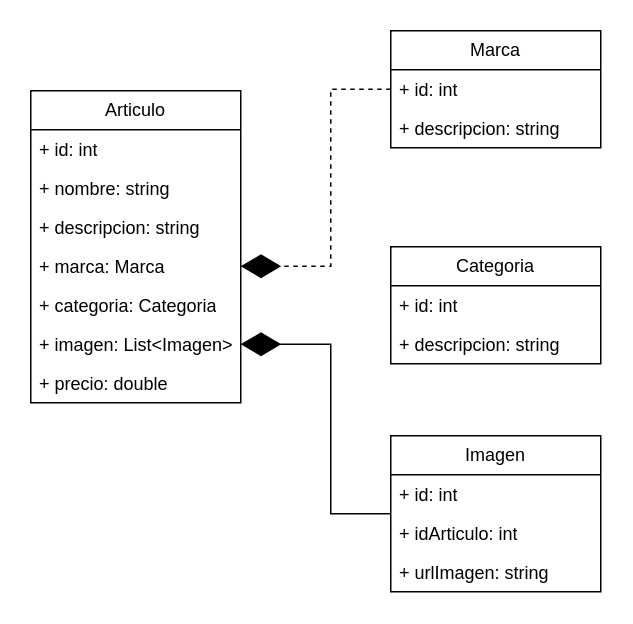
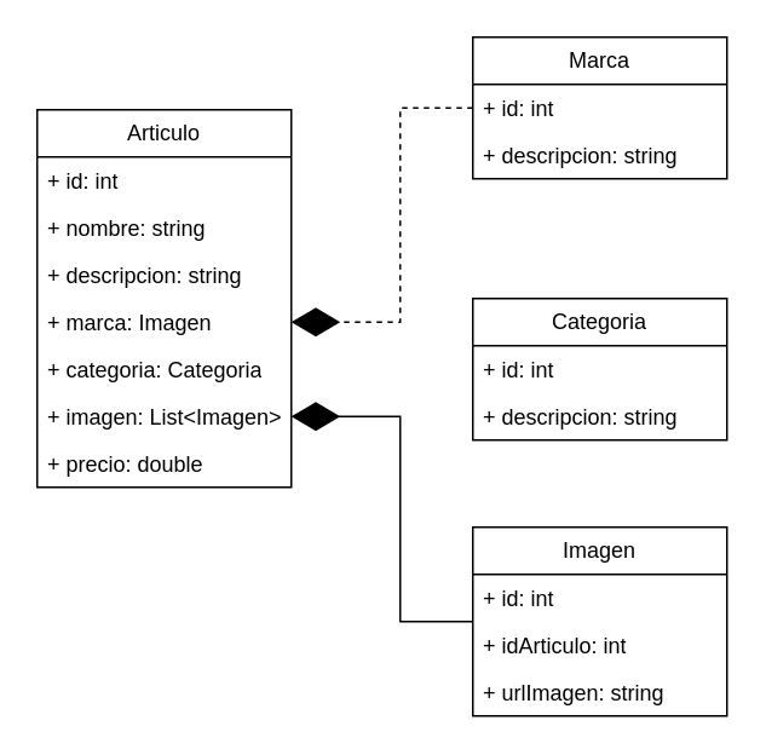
  <mxCell id="0" />
  <mxCell id="1" parent="0" />
  <mxCell id="2" value="Articulo" style="swimlane;fontStyle=0;childLayout=stackLayout;horizontal=1;startSize=26;fillColor=none;horizontalStack=0;resizeParent=1;resizeParentMax=0;resizeLast=0;collapsible=1;marginBottom=0;whiteSpace=wrap;html=1;" vertex="1" parent="1"><mxGeometry x="20" y="60" width="140" height="208" as="geometry" /></mxCell>
  <mxCell id="3" value="+ id: int" style="text;strokeColor=none;fillColor=none;align=left;verticalAlign=top;spacingLeft=4;spacingRight=4;overflow=hidden;rotatable=0;points=[[0,0.5],[1,0.5]];portConstraint=eastwest;whiteSpace=wrap;html=1;" vertex="1" parent="2"><mxGeometry y="26" width="140" height="26" as="geometry" /></mxCell>
  <mxCell id="4" value="+ nombre: string" style="text;strokeColor=none;fillColor=none;align=left;verticalAlign=top;spacingLeft=4;spacingRight=4;overflow=hidden;rotatable=0;points=[[0,0.5],[1,0.5]];portConstraint=eastwest;whiteSpace=wrap;html=1;" vertex="1" parent="2"><mxGeometry y="52" width="140" height="26" as="geometry" /></mxCell>
  <mxCell id="5" value="+ descripcion: string" style="text;strokeColor=none;fillColor=none;align=left;verticalAlign=top;spacingLeft=4;spacingRight=4;overflow=hidden;rotatable=0;points=[[0,0.5],[1,0.5]];portConstraint=eastwest;whiteSpace=wrap;html=1;" vertex="1" parent="2"><mxGeometry y="78" width="140" height="26" as="geometry" /></mxCell>
- <mxCell id="6" value="+ marca: Marca" style="text;strokeColor=none;fillColor=none;align=left;verticalAlign=top;spacingLeft=4;spacingRight=4;overflow=hidden;rotatable=0;points=[[0,0.5],[1,0.5]];portConstraint=eastwest;whiteSpace=wrap;html=1;" vertex="1" parent="2"><mxGeometry y="104" width="140" height="26" as="geometry" /></mxCell>
+ <mxCell id="6" value="+ marca: Imagen" style="text;strokeColor=none;fillColor=none;align=left;verticalAlign=top;spacingLeft=4;spacingRight=4;overflow=hidden;rotatable=0;points=[[0,0.5],[1,0.5]];portConstraint=eastwest;whiteSpace=wrap;html=1;" vertex="1" parent="2"><mxGeometry y="104" width="140" height="26" as="geometry" /></mxCell>
  <mxCell id="7" value="+ categoria: Categoria" style="text;strokeColor=none;fillColor=none;align=left;verticalAlign=top;spacingLeft=4;spacingRight=4;overflow=hidden;rotatable=0;points=[[0,0.5],[1,0.5]];portConstraint=eastwest;whiteSpace=wrap;html=1;" vertex="1" parent="2"><mxGeometry y="130" width="140" height="26" as="geometry" /></mxCell>
  <mxCell id="8" value="+ imagen: List&amp;lt;Imagen&amp;gt;" style="text;strokeColor=none;fillColor=none;align=left;verticalAlign=top;spacingLeft=4;spacingRight=4;overflow=hidden;rotatable=0;points=[[0,0.5],[1,0.5]];portConstraint=eastwest;whiteSpace=wrap;html=1;" vertex="1" parent="2"><mxGeometry y="156" width="140" height="26" as="geometry" /></mxCell>
  <mxCell id="9" value="+ precio: double" style="text;strokeColor=none;fillColor=none;align=left;verticalAlign=top;spacingLeft=4;spacingRight=4;overflow=hidden;rotatable=0;points=[[0,0.5],[1,0.5]];portConstraint=eastwest;whiteSpace=wrap;html=1;" vertex="1" parent="2"><mxGeometry y="182" width="140" height="26" as="geometry" /></mxCell>
  <mxCell id="10" value="Marca" style="swimlane;fontStyle=0;childLayout=stackLayout;horizontal=1;startSize=26;fillColor=none;horizontalStack=0;resizeParent=1;resizeParentMax=0;resizeLast=0;collapsible=1;marginBottom=0;whiteSpace=wrap;html=1;" vertex="1" parent="1"><mxGeometry x="260" y="20" width="140" height="78" as="geometry" /></mxCell>
  <mxCell id="11" value="+ id: int" style="text;strokeColor=none;fillColor=none;align=left;verticalAlign=top;spacingLeft=4;spacingRight=4;overflow=hidden;rotatable=0;points=[[0,0.5],[1,0.5]];portConstraint=eastwest;whiteSpace=wrap;html=1;" vertex="1" parent="10"><mxGeometry y="26" width="140" height="26" as="geometry" /></mxCell>
  <mxCell id="12" value="+ descripcion: string" style="text;strokeColor=none;fillColor=none;align=left;verticalAlign=top;spacingLeft=4;spacingRight=4;overflow=hidden;rotatable=0;points=[[0,0.5],[1,0.5]];portConstraint=eastwest;whiteSpace=wrap;html=1;" vertex="1" parent="10"><mxGeometry y="52" width="140" height="26" as="geometry" /></mxCell>
  <mxCell id="13" value="Categoria" style="swimlane;fontStyle=0;childLayout=stackLayout;horizontal=1;startSize=26;fillColor=none;horizontalStack=0;resizeParent=1;resizeParentMax=0;resizeLast=0;collapsible=1;marginBottom=0;whiteSpace=wrap;html=1;" vertex="1" parent="1"><mxGeometry x="260" y="164" width="140" height="78" as="geometry" /></mxCell>
  <mxCell id="14" value="+ id: int" style="text;strokeColor=none;fillColor=none;align=left;verticalAlign=top;spacingLeft=4;spacingRight=4;overflow=hidden;rotatable=0;points=[[0,0.5],[1,0.5]];portConstraint=eastwest;whiteSpace=wrap;html=1;" vertex="1" parent="13"><mxGeometry y="26" width="140" height="26" as="geometry" /></mxCell>
  <mxCell id="15" value="+ descripcion: string" style="text;strokeColor=none;fillColor=none;align=left;verticalAlign=top;spacingLeft=4;spacingRight=4;overflow=hidden;rotatable=0;points=[[0,0.5],[1,0.5]];portConstraint=eastwest;whiteSpace=wrap;html=1;" vertex="1" parent="13"><mxGeometry y="52" width="140" height="26" as="geometry" /></mxCell>
  <mxCell id="16" value="Imagen" style="swimlane;fontStyle=0;childLayout=stackLayout;horizontal=1;startSize=26;fillColor=none;horizontalStack=0;resizeParent=1;resizeParentMax=0;resizeLast=0;collapsible=1;marginBottom=0;whiteSpace=wrap;html=1;" vertex="1" parent="1"><mxGeometry x="260" y="290" width="140" height="104" as="geometry" /></mxCell>
  <mxCell id="17" value="+ id: int" style="text;strokeColor=none;fillColor=none;align=left;verticalAlign=top;spacingLeft=4;spacingRight=4;overflow=hidden;rotatable=0;points=[[0,0.5],[1,0.5]];portConstraint=eastwest;whiteSpace=wrap;html=1;" vertex="1" parent="16"><mxGeometry y="26" width="140" height="26" as="geometry" /></mxCell>
  <mxCell id="18" value="+ idArticulo: int" style="text;strokeColor=none;fillColor=none;align=left;verticalAlign=top;spacingLeft=4;spacingRight=4;overflow=hidden;rotatable=0;points=[[0,0.5],[1,0.5]];portConstraint=eastwest;whiteSpace=wrap;html=1;" vertex="1" parent="16"><mxGeometry y="52" width="140" height="26" as="geometry" /></mxCell>
  <mxCell id="19" value="+ urlImagen&lt;span style=&quot;background-color: transparent; color: light-dark(rgb(0, 0, 0), rgb(255, 255, 255));&quot;&gt;: string&lt;/span&gt;" style="text;strokeColor=none;fillColor=none;align=left;verticalAlign=top;spacingLeft=4;spacingRight=4;overflow=hidden;rotatable=0;points=[[0,0.5],[1,0.5]];portConstraint=eastwest;whiteSpace=wrap;html=1;" vertex="1" parent="16"><mxGeometry y="78" width="140" height="26" as="geometry" /></mxCell>
  <mxCell id="20" value="" style="endArrow=diamondThin;endFill=1;endSize=24;html=1;rounded=0;edgeStyle=orthogonalEdgeStyle;dashed=1;" edge="1" parent="1" source="10" target="6"><mxGeometry width="160" relative="1" as="geometry"><mxPoint x="480" y="160" as="sourcePoint" /><mxPoint x="640" y="160" as="targetPoint" /><Array as="points"><mxPoint x="220" y="59" /><mxPoint x="220" y="177" /></Array></mxGeometry></mxCell>
  <mxCell id="21" value="" style="endArrow=diamondThin;endFill=1;endSize=24;html=1;rounded=0;entryX=1;entryY=0.5;entryDx=0;entryDy=0;edgeStyle=orthogonalEdgeStyle;" edge="1" parent="1" source="16" target="8"><mxGeometry width="160" relative="1" as="geometry"><mxPoint x="540" y="230" as="sourcePoint" /><mxPoint x="700" y="230" as="targetPoint" /><Array as="points"><mxPoint x="220" y="342" /><mxPoint x="220" y="229" /></Array></mxGeometry></mxCell>
